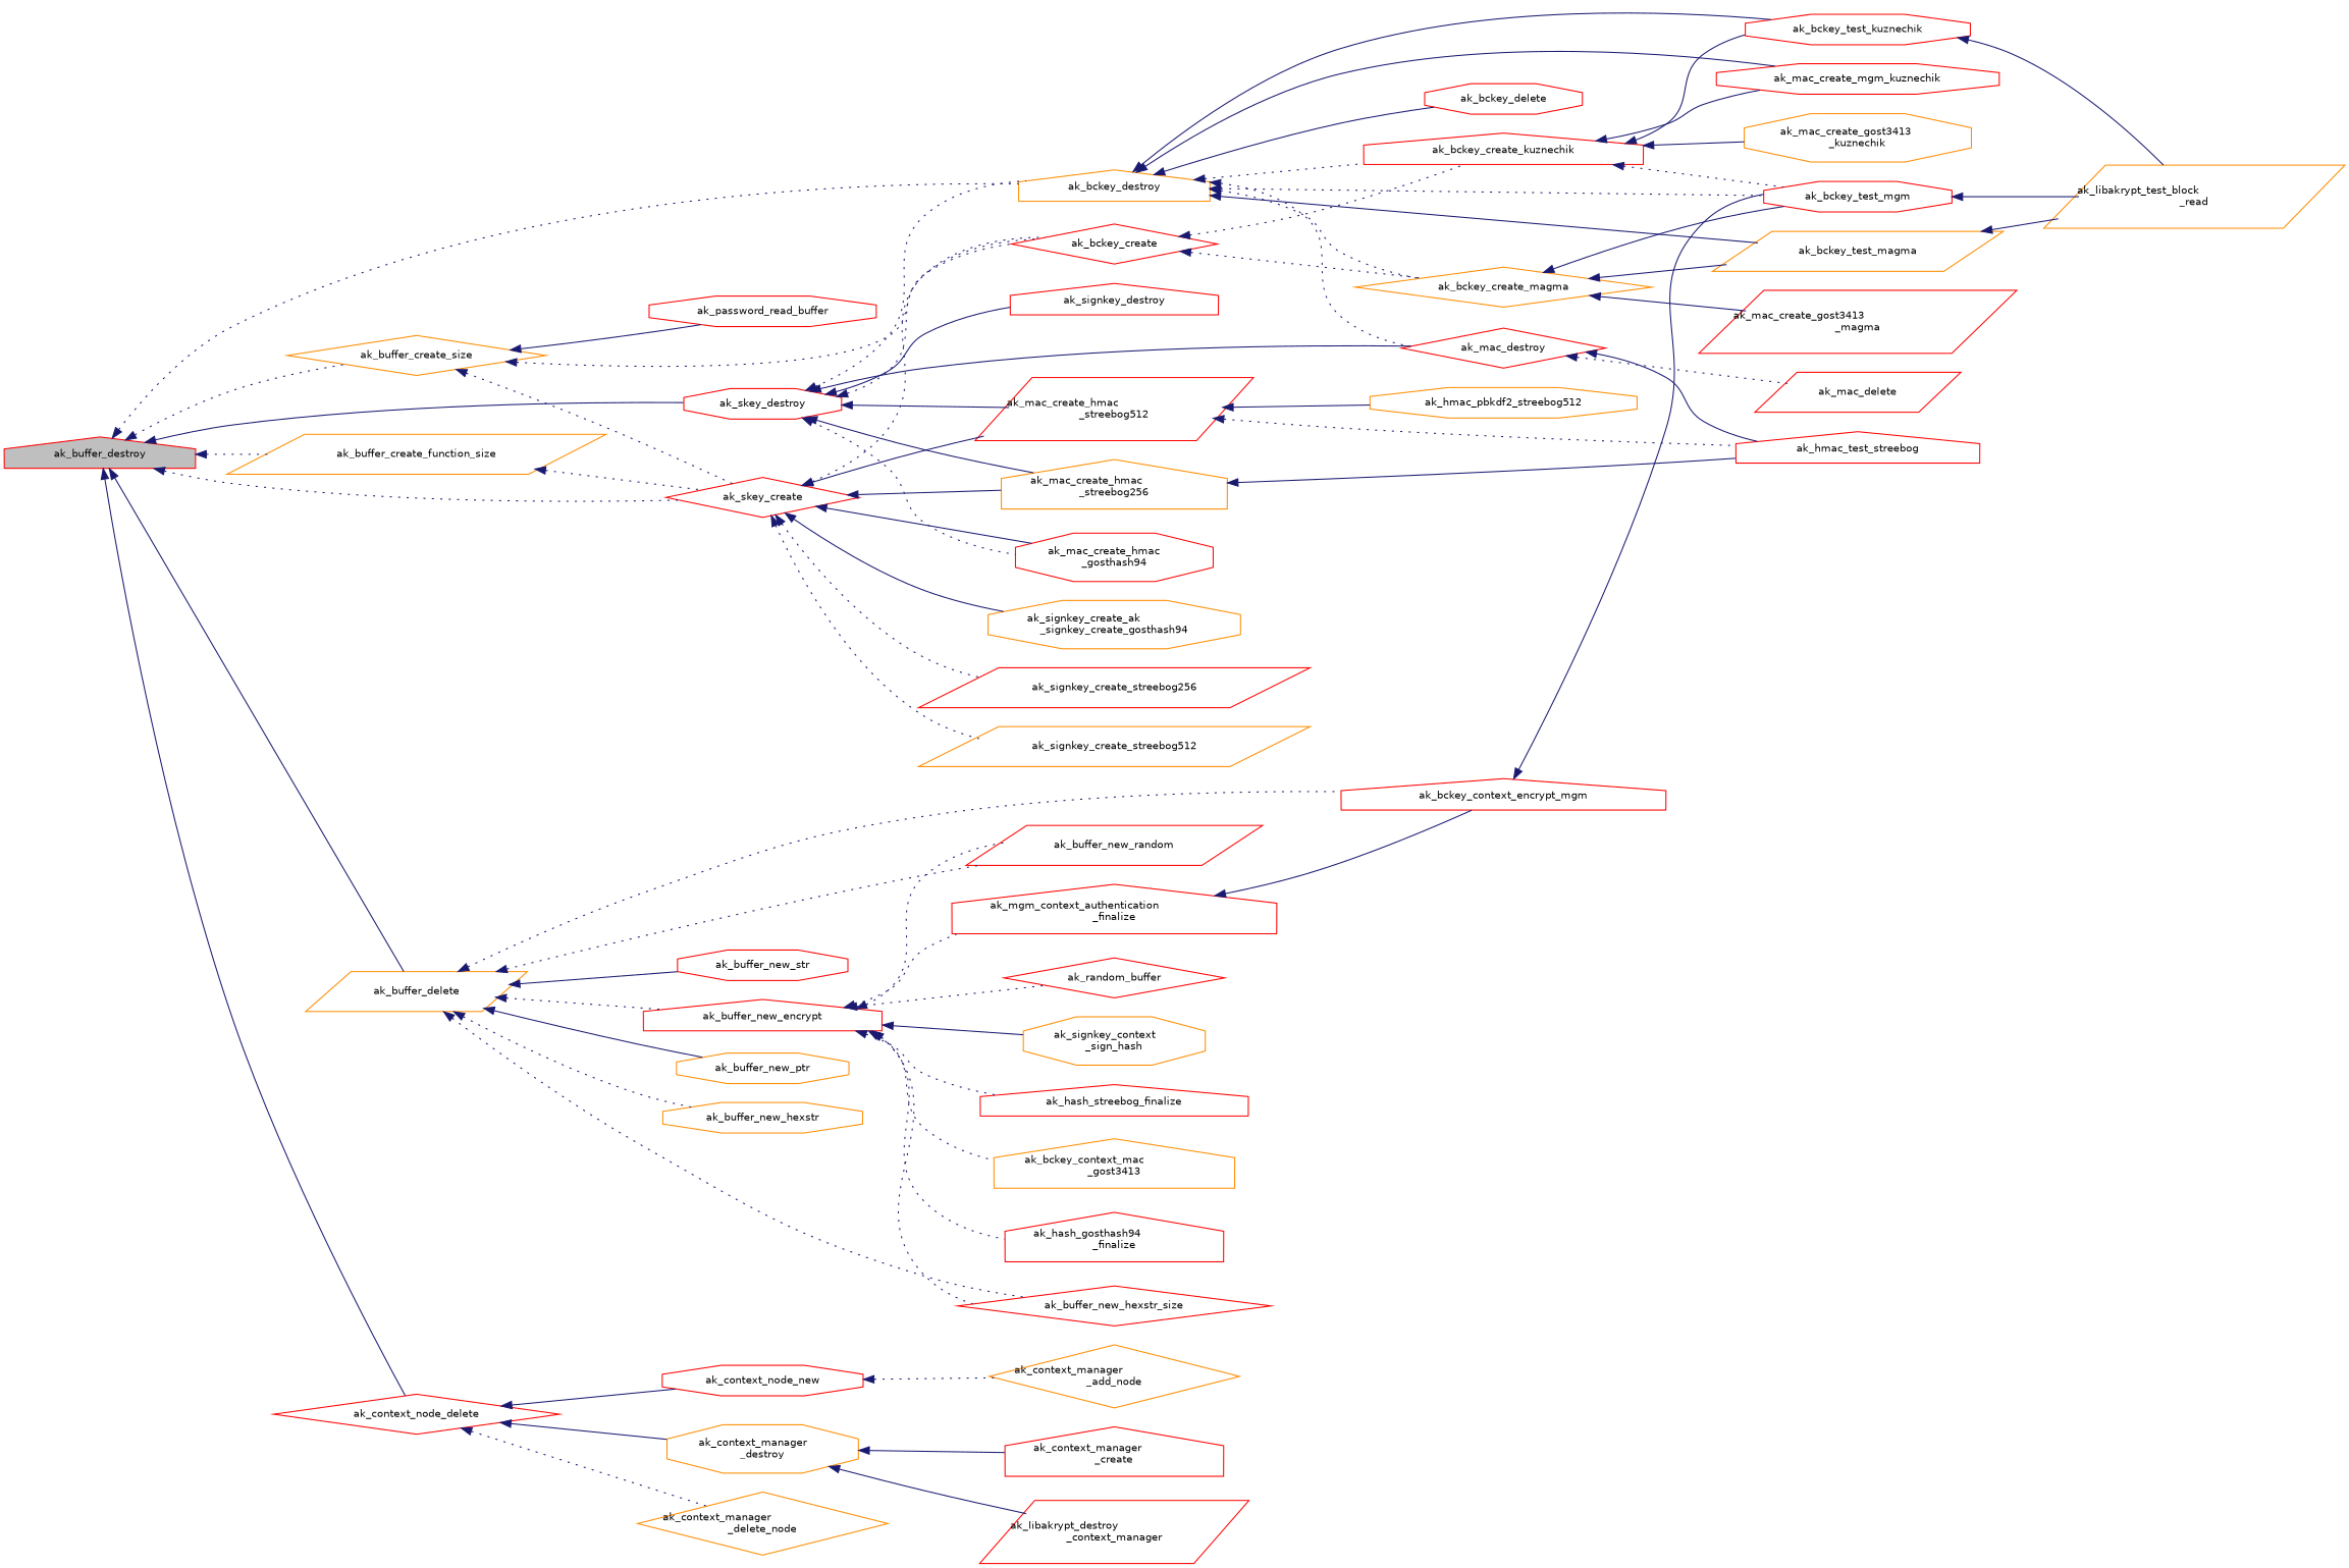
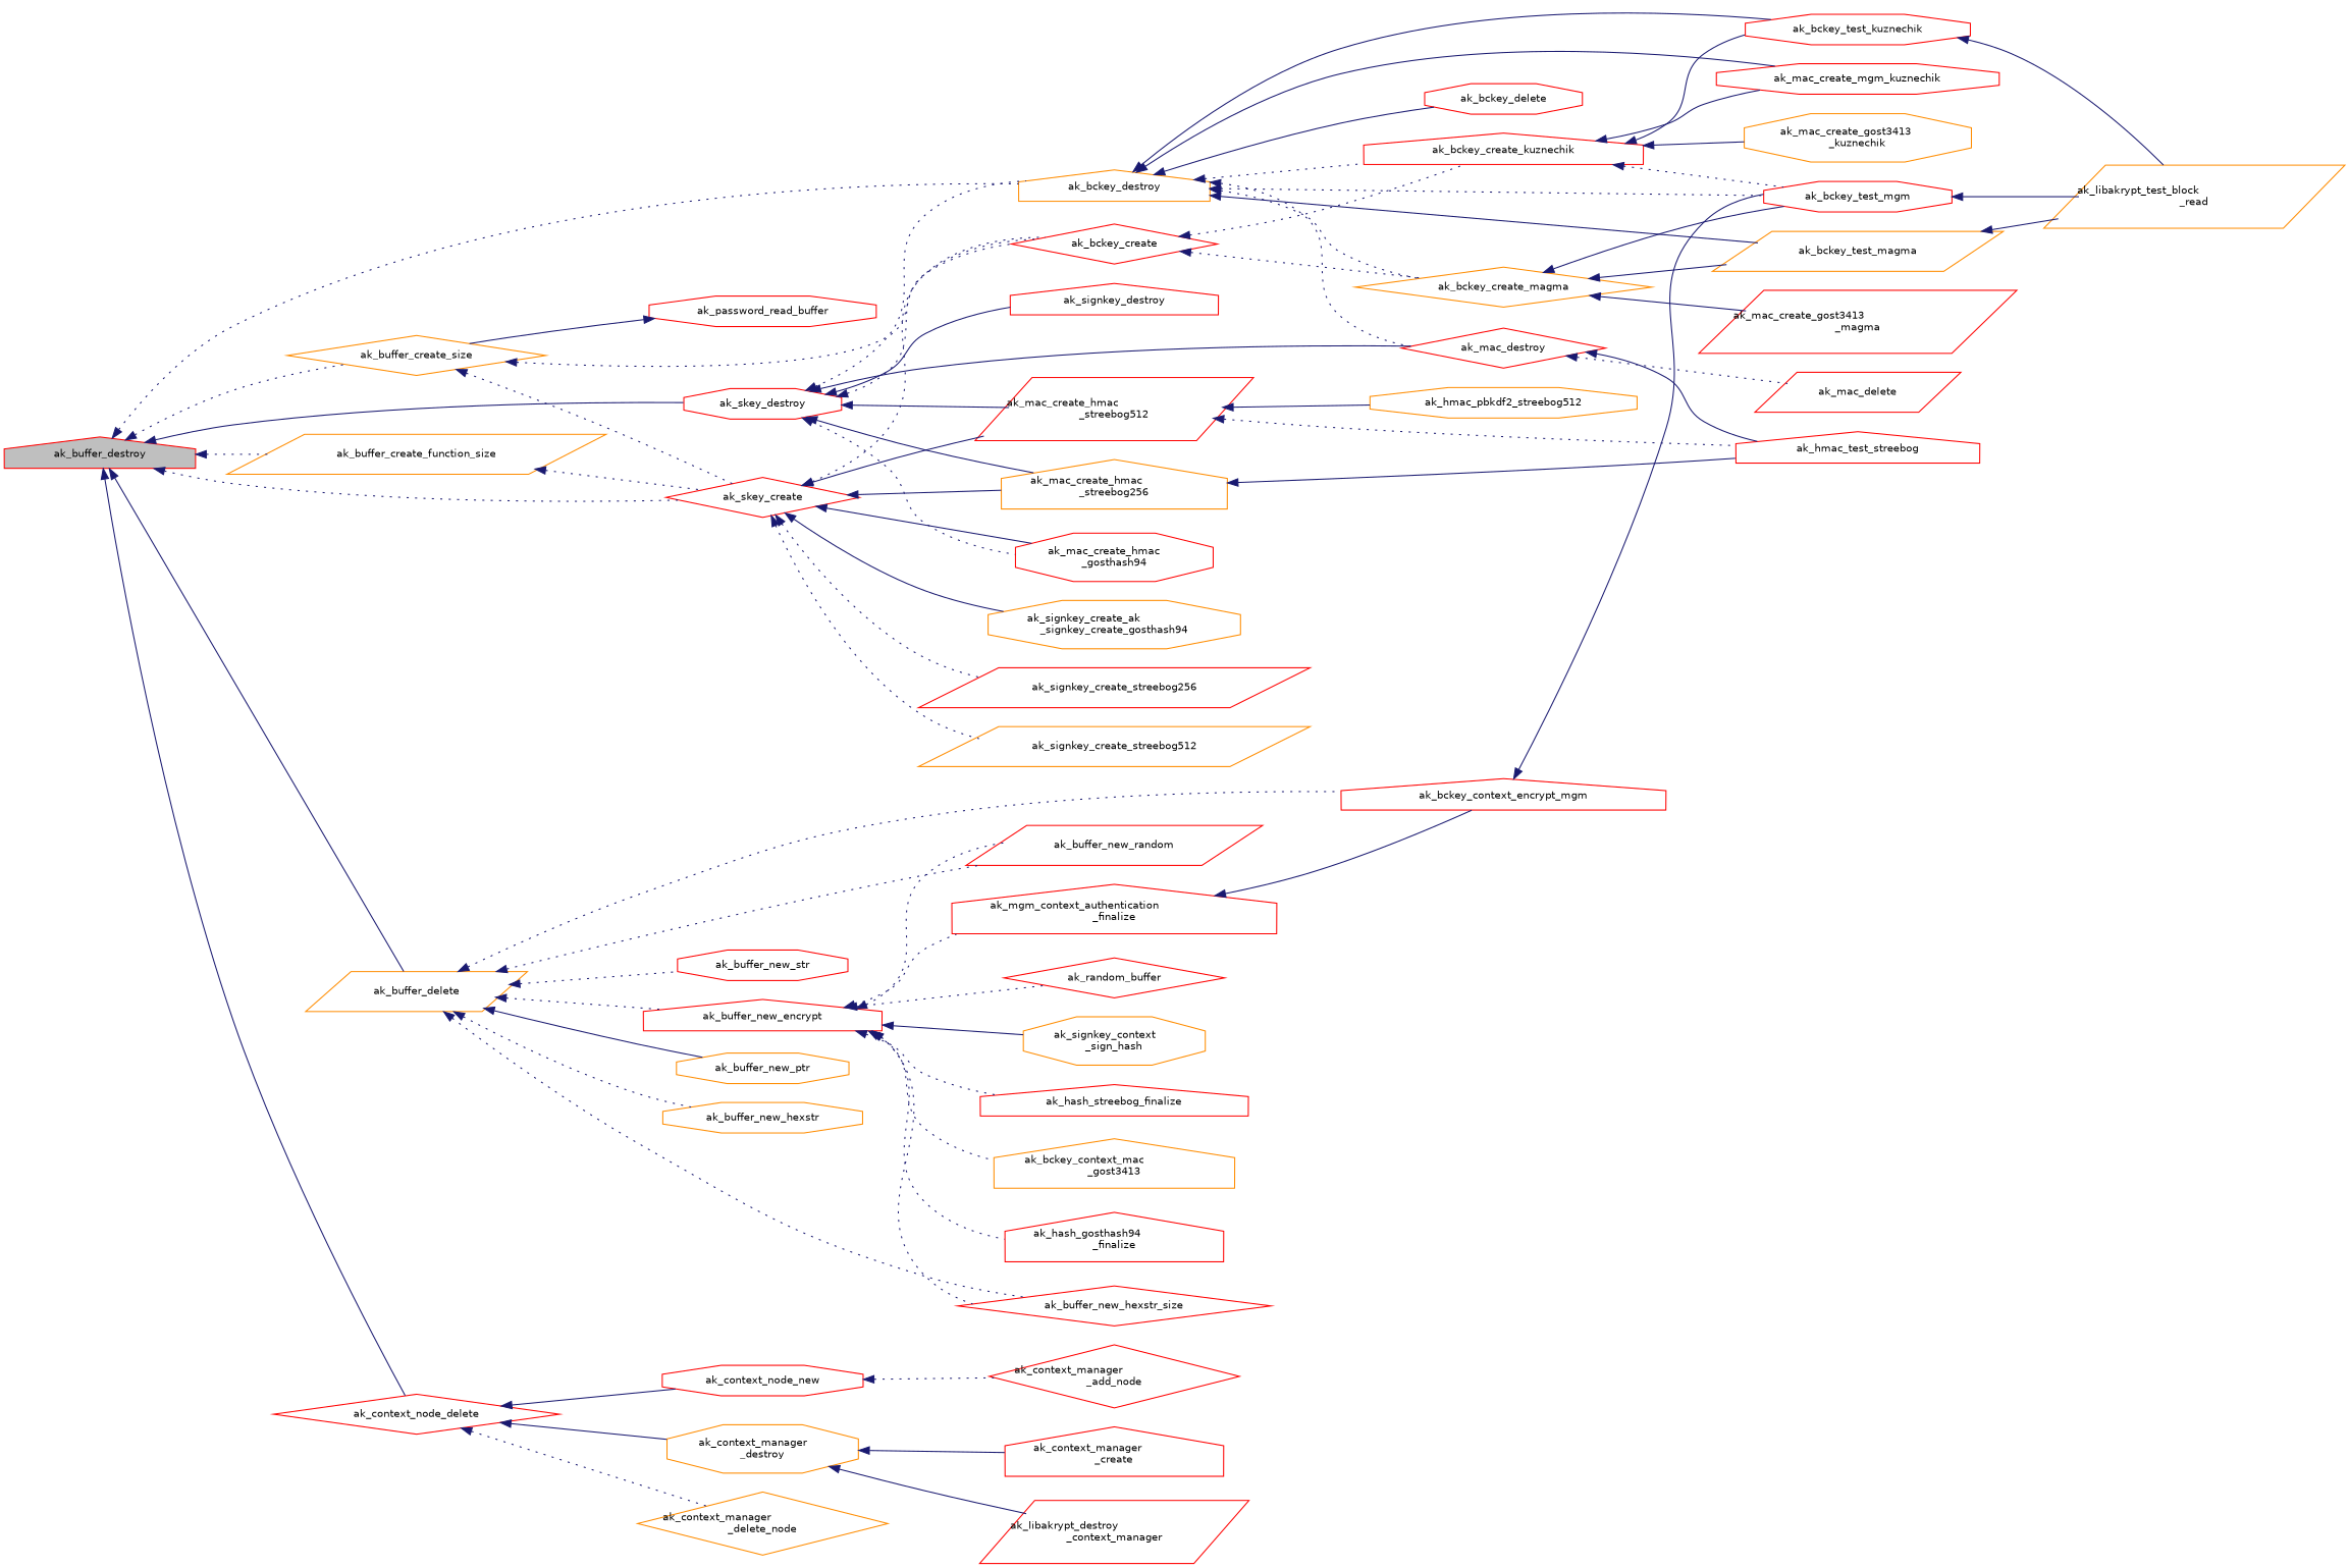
  digraph {
    rankdir=LR
    node [color=red fillcolor=white fontname=Helvetica fontsize=10 shape=octagon style=filled]
    edge [color=midnightblue dir=back fontname=Helvetica fontsize=10 labelfontname=Helvetica labelfontsize=10 style=solid]
    n1 [fillcolor=grey75 fontcolor=black height=0.2 label=ak_buffer_destroy shape=house width=0.4]
    n2 [color=darkorange height=0.2 label=ak_bckey_destroy shape=house width=0.4]
    n3 [color=darkorange height=0.2 label=ak_buffer_create_size shape=diamond width=0.4]
    n4 [color=darkorange height=0.2 label=ak_buffer_create_function_size shape=parallelogram width=0.4]
    n5 [color=darkorange height=0.2 label=ak_buffer_delete shape=parallelogram width=0.4]
    n6 [height=0.2 label=ak_context_node_delete shape=diamond width=0.4]
    n7 [height=0.2 label=ak_skey_destroy width=0.4]
    n8 [height=0.2 label=ak_skey_create shape=diamond width=0.4]
    n9 [height=0.2 label=ak_mac_create_mgm_kuznechik width=0.4]
    n10 [height=0.2 label=ak_bckey_test_mgm width=0.4]
    n11 [height=0.2 label=ak_bckey_delete width=0.4]
    n12 [height=0.2 label=ak_bckey_create_kuznechik shape=house width=0.4]
    n13 [height=0.2 label=ak_bckey_test_kuznechik width=0.4]
    n14 [height=0.2 label=ak_mac_destroy shape=diamond width=0.4]
    n15 [color=darkorange height=0.2 label=ak_bckey_create_magma shape=diamond width=0.4]
    n16 [color=darkorange height=0.2 label=ak_bckey_test_magma shape=parallelogram width=0.4]
    n17 [height=0.2 label=ak_bckey_create shape=diamond width=0.4]
    n18 [height=0.2 label=ak_password_read_buffer width=0.4]
    n19 [height=0.2 label=ak_bckey_context_encrypt_mgm shape=house width=0.4]
    n20 [color=darkorange height=0.2 label=ak_buffer_new_ptr width=0.4]
    n21 [color=darkorange height=0.2 label=ak_buffer_new_hexstr width=0.4]
    n22 [height=0.2 label=ak_buffer_new_hexstr_size shape=diamond width=0.4]
    n23 [height=0.2 label=ak_buffer_new_str width=0.4]
    n24 [height=0.2 label=ak_buffer_new_encrypt shape=house width=0.4]
    n25 [height=0.2 label=ak_buffer_new_random shape=parallelogram width=0.4]
    n26 [height=0.2 label=ak_context_node_new width=0.4]
    n27 [color=darkorange height=0.2 label="ak_context_manager\l_destroy" width=0.4]
    n28 [color=darkorange height=0.2 label="ak_context_manager\l_delete_node" shape=diamond width=0.4]
    n29 [color=darkorange height=0.2 label="ak_mac_create_hmac\l_streebog256" shape=house width=0.4]
    n30 [height=0.2 label="ak_mac_create_hmac\l_streebog512" shape=parallelogram width=0.4]
    n31 [height=0.2 label="ak_mac_create_hmac\l_gosthash94" width=0.4]
    n32 [height=0.2 label=ak_signkey_destroy shape=house width=0.4]
    n33 [color=darkorange height=0.2 label="ak_libakrypt_test_block\l_read" shape=parallelogram width=0.4]
    n34 [color=darkorange height=0.2 label="ak_mac_create_gost3413\l_kuznechik" width=0.4]
    n35 [height=0.2 label=ak_hmac_test_streebog shape=house width=0.4]
    n36 [height=0.2 label=ak_mac_delete shape=parallelogram width=0.4]
    n37 [height=0.2 label="ak_mac_create_gost3413\l_magma" shape=parallelogram width=0.4]
    n38 [color=darkorange height=0.2 label=ak_hmac_pbkdf2_streebog512 width=0.4]
    n39 [height=0.2 label=ak_signkey_create_streebog256 shape=parallelogram width=0.4]
    n40 [color=darkorange height=0.2 label=ak_signkey_create_streebog512 shape=parallelogram width=0.4]
    n41 [color=darkorange height=0.2 label="ak_signkey_create_ak\l_signkey_create_gosthash94" width=0.4]
    n42 [height=0.2 label="ak_mgm_context_authentication\l_finalize" shape=house width=0.4]
    n43 [color=darkorange height=0.2 label="ak_bckey_context_mac\l_gost3413" shape=house width=0.4]
    n44 [height=0.2 label="ak_hash_gosthash94\l_finalize" shape=house width=0.4]
    n45 [height=0.2 label=ak_random_buffer shape=diamond width=0.4]
    n46 [color=darkorange height=0.2 label="ak_signkey_context\l_sign_hash" width=0.4]
    n47 [height=0.2 label=ak_hash_streebog_finalize shape=house width=0.4]
-   n48 [color=darkorange height=0.2 label="ak_context_manager\l_add_node" shape=diamond width=0.4]
+   n48 [height=0.2 label="ak_context_manager\l_add_node" shape=diamond width=0.4]
    n49 [height=0.2 label="ak_context_manager\l_create" shape=house width=0.4]
    n50 [height=0.2 label="ak_libakrypt_destroy\l_context_manager" shape=parallelogram width=0.4]
    n1 -> n2 [style=dotted]
    n1 -> n3 [style=dotted]
    n1 -> n4 [style=dotted]
    n1 -> n5
    n1 -> n6
    n1 -> n7
    n1 -> n8 [style=dotted]
    n2 -> n9
    n2 -> n10 [style=dotted]
    n2 -> n11
    n2 -> n12 [style=dotted]
    n2 -> n13
    n2 -> n14 [style=dotted]
    n2 -> n15 [style=dotted]
    n2 -> n16
    n3 -> n8 [style=dotted]
    n3 -> n17 [style=dotted]
-   n3 -> n18
+   n18 -> n3
    n4 -> n8 [style=dotted]
    n5 -> n19 [style=dotted]
    n5 -> n20
    n5 -> n21 [style=dotted]
    n5 -> n22 [style=dotted]
-   n5 -> n23
+   n5 -> n23 [style=dotted]
    n5 -> n24 [style=dotted]
    n5 -> n25 [style=dotted]
    n6 -> n26
    n6 -> n27
    n6 -> n28 [style=dotted]
    n7 -> n2 [style=dotted]
    n7 -> n14
    n7 -> n17 [style=dotted]
    n7 -> n29
    n7 -> n30
    n7 -> n31 [style=dotted]
    n7 -> n32
    n8 -> n17 [style=dotted]
    n8 -> n29
    n8 -> n30
    n8 -> n31
    n8 -> n39 [style=dotted]
    n8 -> n40 [style=dotted]
    n8 -> n41
    n10 -> n33
    n12 -> n9
    n12 -> n10 [style=dotted]
    n12 -> n13
    n12 -> n34
    n13 -> n33
    n14 -> n35
    n14 -> n36 [style=dotted]
    n15 -> n10
    n15 -> n16
    n15 -> n37
    n16 -> n33
    n17 -> n12 [style=dotted]
    n17 -> n15 [style=dotted]
    n19 -> n10
    n24 -> n22 [style=dotted]
    n24 -> n25 [style=dotted]
    n24 -> n42 [style=dotted]
    n24 -> n43 [style=dotted]
    n24 -> n44 [style=dotted]
    n24 -> n45 [style=dotted]
    n24 -> n46
    n24 -> n47 [style=dotted]
    n26 -> n48 [style=dotted]
    n27 -> n49
    n27 -> n50
    n29 -> n35
    n30 -> n35 [style=dotted]
    n30 -> n38
    n42 -> n19
  }
